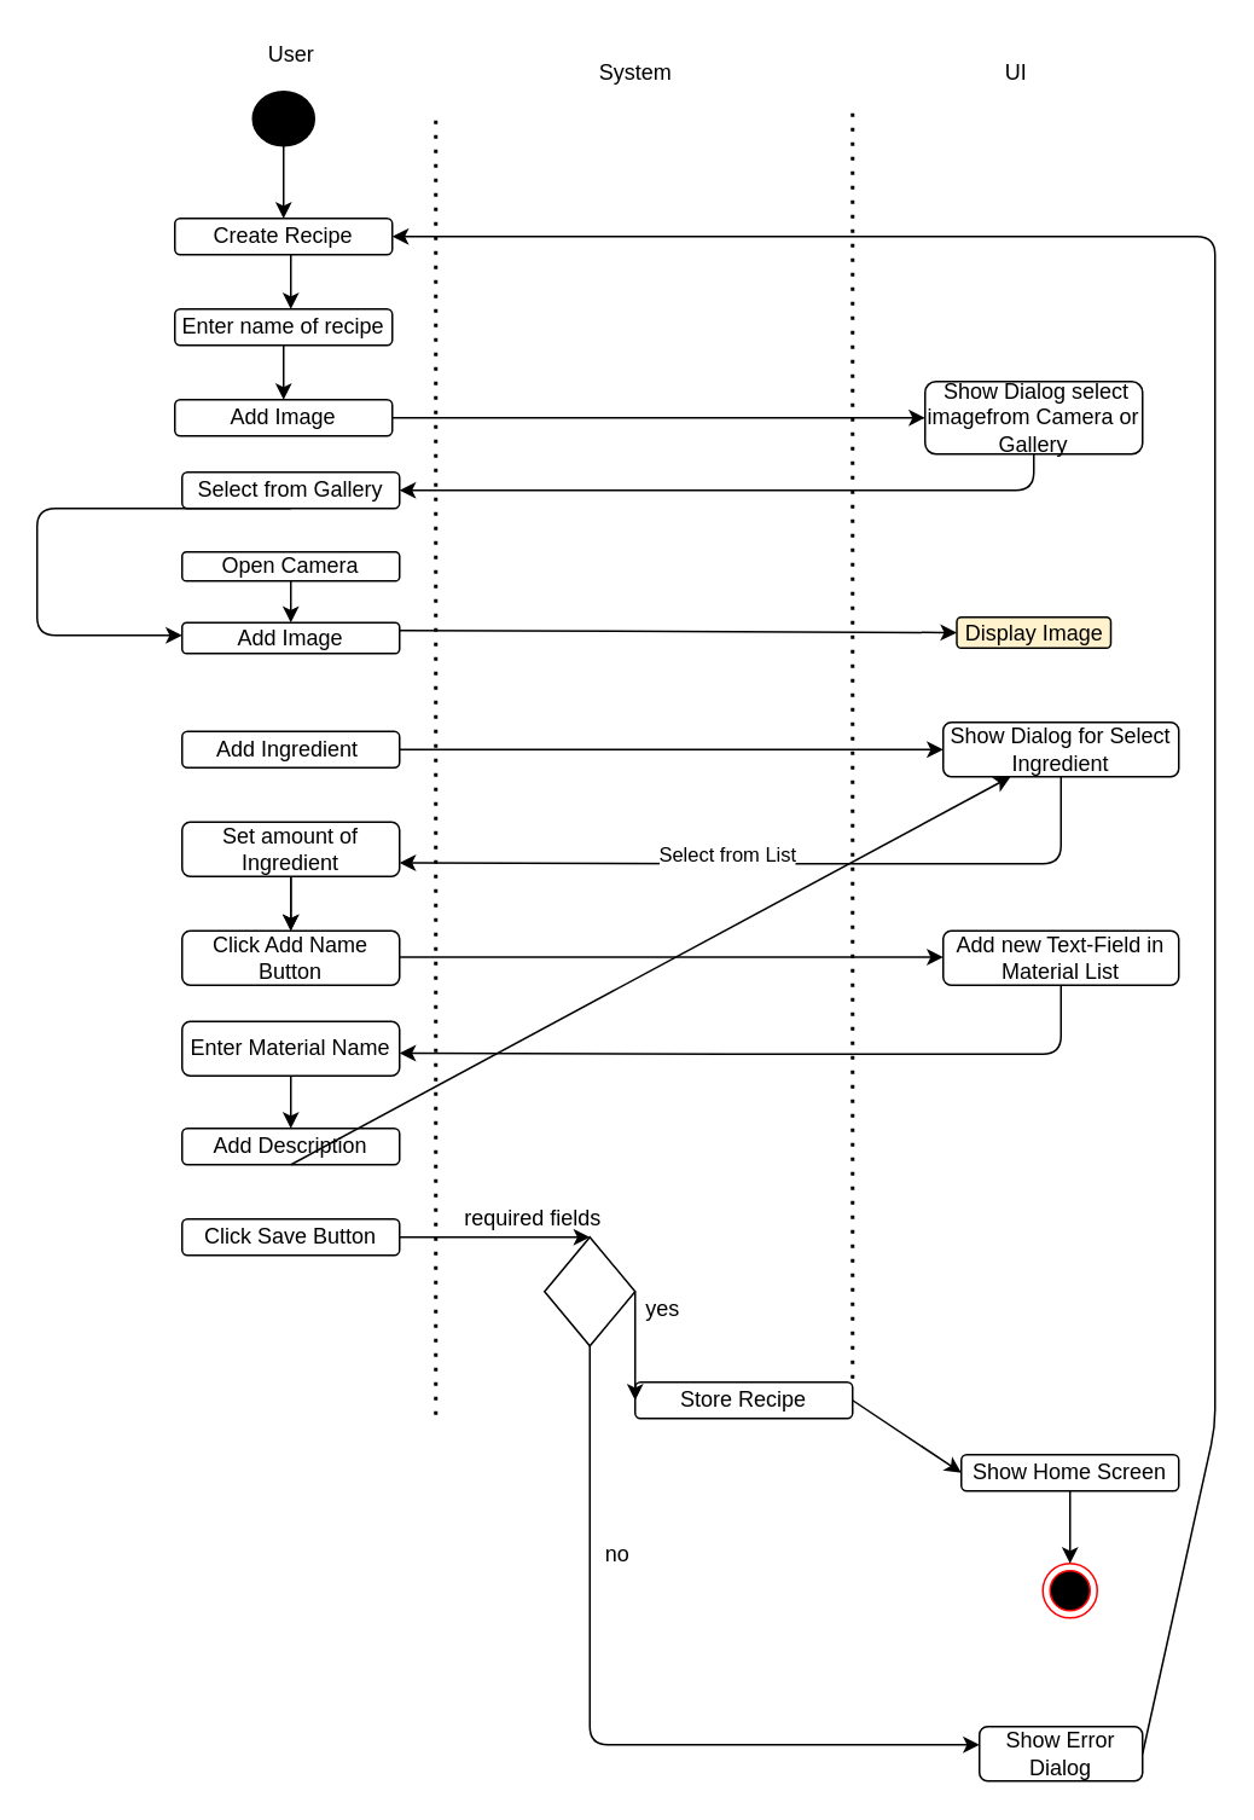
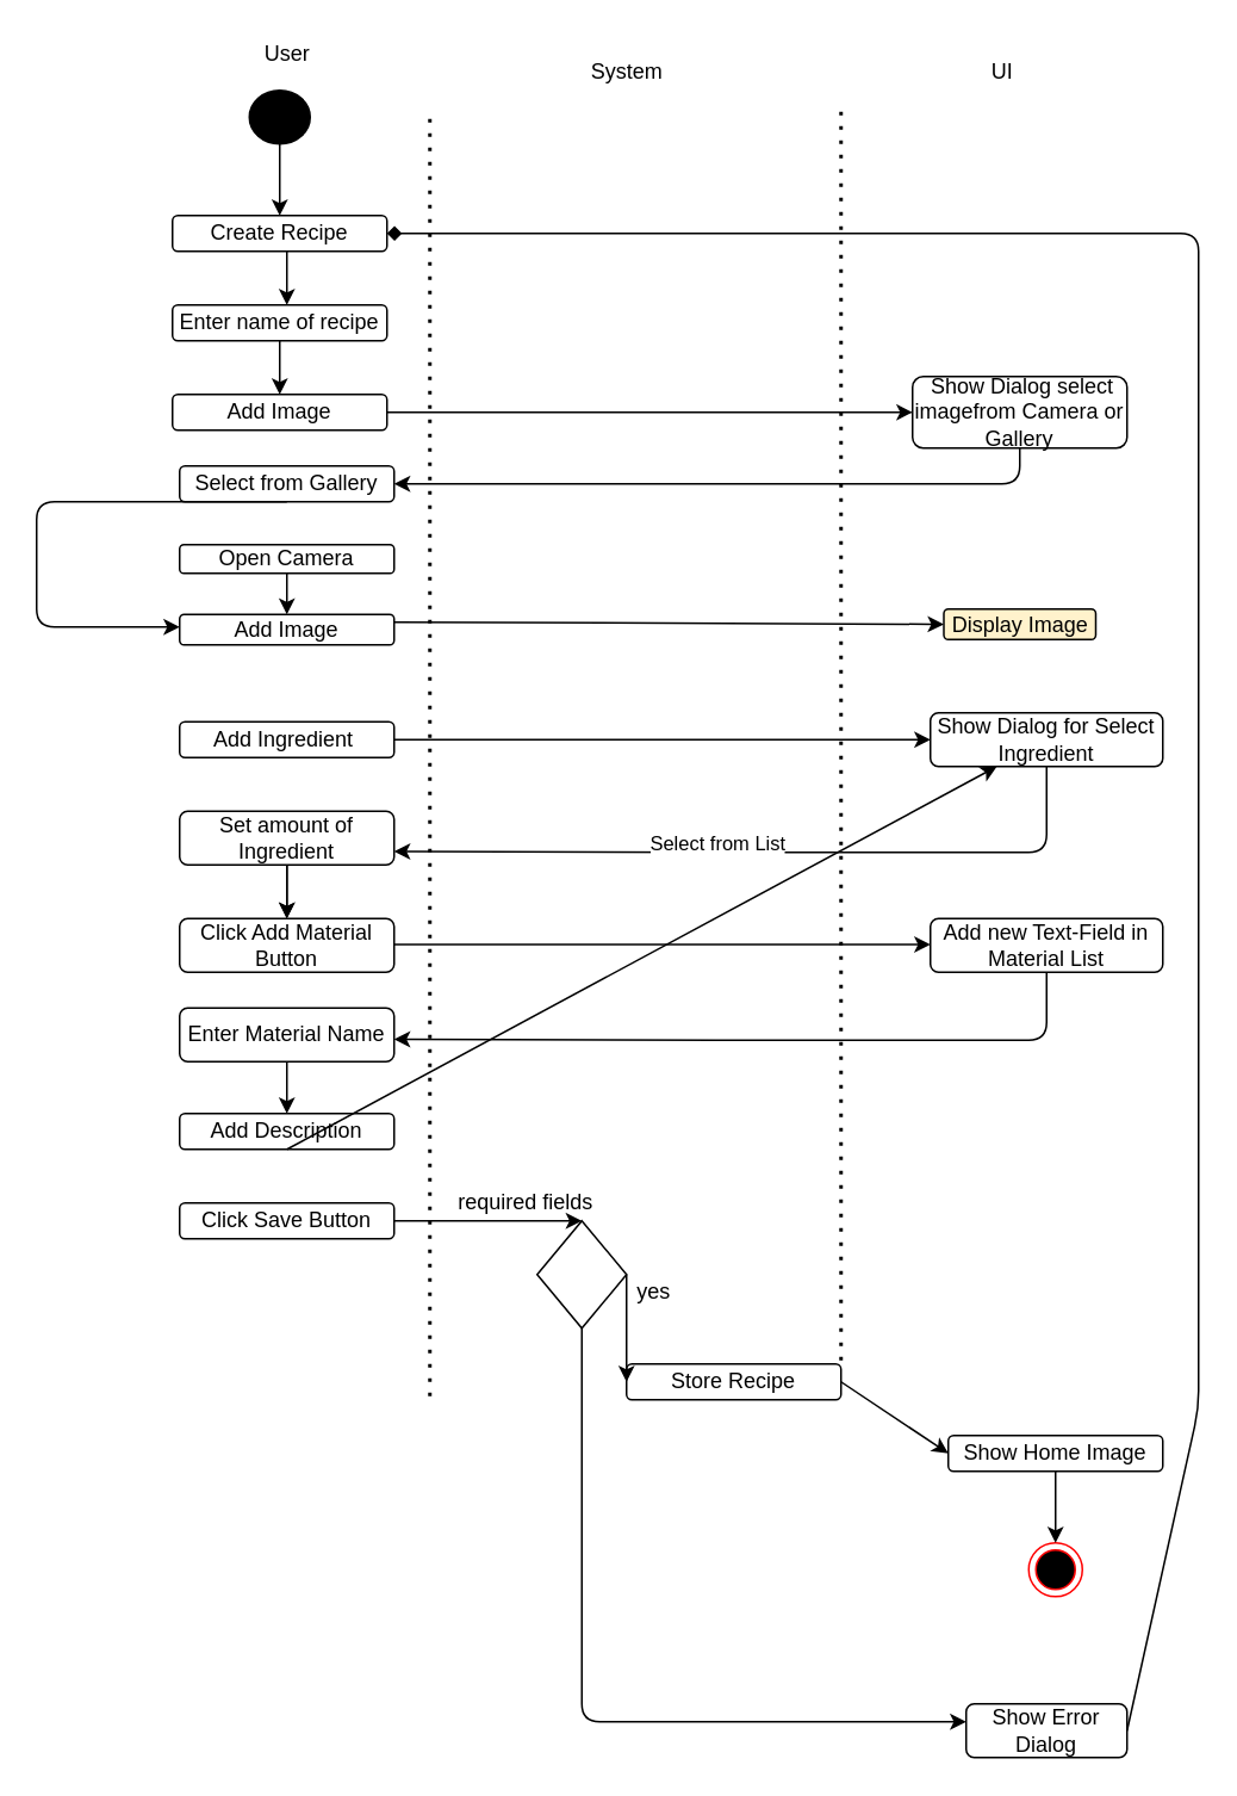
  <mxCell id="0" />
  <mxCell id="1" parent="0" />
  <mxCell id="2" value="" style="endArrow=none;dashed=1;html=1;dashPattern=1 3;strokeWidth=2;" parent="1" edge="1"><mxGeometry width="50" height="50" relative="1" as="geometry"><mxPoint x="240" y="780" as="sourcePoint" /><mxPoint x="240" y="60" as="targetPoint" /></mxGeometry></mxCell>
  <mxCell id="3" value="User" style="text;html=1;align=center;verticalAlign=middle;resizable=0;points=[];autosize=1;" parent="1" vertex="1"><mxGeometry x="140" y="20" width="40" height="20" as="geometry" /></mxCell>
  <mxCell id="4" value="" style="endArrow=classic;html=1;exitX=0.5;exitY=1;exitDx=0;exitDy=0;exitPerimeter=0;" parent="1" source="17" target="5" edge="1"><mxGeometry width="50" height="50" relative="1" as="geometry"><mxPoint x="156" y="90" as="sourcePoint" /><mxPoint x="156" y="120" as="targetPoint" /></mxGeometry></mxCell>
  <mxCell id="5" value="Create Recipe" style="rounded=1;whiteSpace=wrap;html=1;" parent="1" vertex="1"><mxGeometry x="96" y="120" width="120" height="20" as="geometry" /></mxCell>
  <mxCell id="6" value="" style="endArrow=classic;html=1;" parent="1" edge="1"><mxGeometry width="50" height="50" relative="1" as="geometry"><mxPoint x="160" y="140" as="sourcePoint" /><mxPoint x="160" y="170" as="targetPoint" /></mxGeometry></mxCell>
  <mxCell id="7" value="Enter name of recipe" style="rounded=1;whiteSpace=wrap;html=1;" parent="1" vertex="1"><mxGeometry x="96" y="170" width="120" height="20" as="geometry" /></mxCell>
  <mxCell id="8" value="" style="endArrow=classic;html=1;exitX=0.5;exitY=1;exitDx=0;exitDy=0;" parent="1" source="7" edge="1"><mxGeometry width="50" height="50" relative="1" as="geometry"><mxPoint x="170" y="150" as="sourcePoint" /><mxPoint x="156" y="220" as="targetPoint" /></mxGeometry></mxCell>
  <mxCell id="9" value="Add Ingredient&amp;nbsp;" style="rounded=1;whiteSpace=wrap;html=1;" parent="1" vertex="1"><mxGeometry x="100" y="403" width="120" height="20" as="geometry" /></mxCell>
  <mxCell id="10" value="" style="endArrow=classic;html=1;exitX=0.5;exitY=1;exitDx=0;exitDy=0;entryX=1;entryY=0.75;entryDx=0;entryDy=0;" parent="1" source="21" target="13" edge="1"><mxGeometry width="50" height="50" relative="1" as="geometry"><mxPoint x="150" y="523" as="sourcePoint" /><mxPoint x="230" y="473" as="targetPoint" /><Array as="points"><mxPoint x="585" y="476" /><mxPoint x="410" y="476" /></Array></mxGeometry></mxCell>
  <mxCell id="11" value="Select from List" style="edgeLabel;html=1;align=center;verticalAlign=middle;resizable=0;points=[];" parent="10" vertex="1" connectable="0"><mxGeometry x="0.128" y="-5" relative="1" as="geometry"><mxPoint as="offset" /></mxGeometry></mxCell>
  <mxCell id="12" value="" style="edgeStyle=orthogonalEdgeStyle;rounded=0;orthogonalLoop=1;jettySize=auto;html=1;" parent="1" source="13" target="15" edge="1"><mxGeometry relative="1" as="geometry" /></mxCell>
  <mxCell id="13" value="Set amount of Ingredient" style="rounded=1;whiteSpace=wrap;html=1;" parent="1" vertex="1"><mxGeometry x="100" y="453" width="120" height="30" as="geometry" /></mxCell>
  <mxCell id="14" value="" style="endArrow=classic;html=1;exitX=0.5;exitY=1;exitDx=0;exitDy=0;" parent="1" source="13" edge="1"><mxGeometry width="50" height="50" relative="1" as="geometry"><mxPoint x="170" y="433" as="sourcePoint" /><mxPoint x="160" y="513" as="targetPoint" /></mxGeometry></mxCell>
- <mxCell id="15" value="Click Add Name Button" style="rounded=1;whiteSpace=wrap;html=1;" parent="1" vertex="1"><mxGeometry x="100" y="513" width="120" height="30" as="geometry" /></mxCell>
+ <mxCell id="15" value="Click Add Material Button" style="rounded=1;whiteSpace=wrap;html=1;" parent="1" vertex="1"><mxGeometry x="100" y="513" width="120" height="30" as="geometry" /></mxCell>
  <mxCell id="16" value="Store Recipe" style="rounded=1;whiteSpace=wrap;html=1;" parent="1" vertex="1"><mxGeometry x="350" y="762" width="120" height="20" as="geometry" /></mxCell>
  <mxCell id="17" value="" style="verticalLabelPosition=bottom;verticalAlign=top;html=1;shape=mxgraph.flowchart.on-page_reference;fillColor=#000000;" parent="1" vertex="1"><mxGeometry x="139" width="34" height="30" as="geometry" y="50" /></mxCell>
  <mxCell id="18" value="System" style="text;html=1;align=center;verticalAlign=middle;resizable=0;points=[];autosize=1;" parent="1" vertex="1"><mxGeometry x="320" y="30" width="60" height="20" as="geometry" /></mxCell>
  <mxCell id="19" value="" style="endArrow=none;dashed=1;html=1;dashPattern=1 3;strokeWidth=2;" parent="1" edge="1"><mxGeometry width="50" height="50" relative="1" as="geometry"><mxPoint x="470" y="760" as="sourcePoint" /><mxPoint x="470" y="60" as="targetPoint" /></mxGeometry></mxCell>
  <mxCell id="20" value="UI" style="text;html=1;align=center;verticalAlign=middle;resizable=0;points=[];autosize=1;" parent="1" vertex="1"><mxGeometry x="545" y="30" width="30" height="20" as="geometry" /></mxCell>
  <mxCell id="21" value="Show Dialog for Select Ingredient" style="rounded=1;whiteSpace=wrap;html=1;" parent="1" vertex="1"><mxGeometry x="520" y="398" width="130" height="30" as="geometry" /></mxCell>
  <mxCell id="22" value="" style="endArrow=classic;html=1;exitX=1;exitY=0.5;exitDx=0;exitDy=0;" parent="1" source="9" edge="1"><mxGeometry width="50" height="50" relative="1" as="geometry"><mxPoint x="270" y="423" as="sourcePoint" /><mxPoint x="520" y="413" as="targetPoint" /></mxGeometry></mxCell>
  <mxCell id="23" value="Add Description" style="rounded=1;whiteSpace=wrap;html=1;" parent="1" vertex="1"><mxGeometry x="100" y="622" width="120" height="20" as="geometry" /></mxCell>
  <mxCell id="24" value="" style="endArrow=classic;html=1;exitX=1;exitY=0.5;exitDx=0;exitDy=0;entryX=0;entryY=0.5;entryDx=0;entryDy=0;" parent="1" source="16" target="25" edge="1"><mxGeometry width="50" height="50" relative="1" as="geometry"><mxPoint x="170" y="592" as="sourcePoint" /><mxPoint x="530" y="632" as="targetPoint" /></mxGeometry></mxCell>
- <mxCell id="25" value="Show Home Screen" style="rounded=1;whiteSpace=wrap;html=1;" parent="1" vertex="1"><mxGeometry x="530" y="802" width="120" height="20" as="geometry" /></mxCell>
+ <mxCell id="25" value="Show Home Image" style="rounded=1;whiteSpace=wrap;html=1;" parent="1" vertex="1"><mxGeometry x="530" y="802" width="120" height="20" as="geometry" /></mxCell>
  <mxCell id="26" value="" style="ellipse;html=1;shape=endState;fillColor=#000000;strokeColor=#ff0000;" parent="1" vertex="1"><mxGeometry x="575" y="862" width="30" height="30" as="geometry" /></mxCell>
  <mxCell id="27" value="" style="endArrow=classic;html=1;exitX=0.5;exitY=1;exitDx=0;exitDy=0;entryX=0.5;entryY=0;entryDx=0;entryDy=0;" parent="1" source="25" target="26" edge="1"><mxGeometry width="50" height="50" relative="1" as="geometry"><mxPoint x="230" y="552" as="sourcePoint" /><mxPoint x="280" y="502" as="targetPoint" /></mxGeometry></mxCell>
  <mxCell id="28" value="" style="rhombus;whiteSpace=wrap;html=1;fillColor=#FFFFFF;" parent="1" vertex="1"><mxGeometry x="300" y="682" width="50" height="60" as="geometry" /></mxCell>
  <mxCell id="29" value="Click Save Button" style="rounded=1;whiteSpace=wrap;html=1;" parent="1" vertex="1"><mxGeometry x="100" y="672" width="120" height="20" as="geometry" /></mxCell>
  <mxCell id="30" value="" style="endArrow=classic;html=1;exitX=0.5;exitY=1;exitDx=0;exitDy=0;" parent="1" source="23" target="21" edge="1"><mxGeometry width="50" height="50" relative="1" as="geometry"><mxPoint x="230" y="682" as="sourcePoint" /><mxPoint x="280" y="632" as="targetPoint" /></mxGeometry></mxCell>
  <mxCell id="31" value="" style="endArrow=classic;html=1;exitX=1;exitY=0.5;exitDx=0;exitDy=0;entryX=0.5;entryY=0;entryDx=0;entryDy=0;" parent="1" source="29" target="28" edge="1"><mxGeometry width="50" height="50" relative="1" as="geometry"><mxPoint x="230" y="682" as="sourcePoint" /><mxPoint x="280" y="632" as="targetPoint" /></mxGeometry></mxCell>
  <mxCell id="32" value="" style="endArrow=classic;html=1;exitX=1;exitY=0.5;exitDx=0;exitDy=0;entryX=0;entryY=0.5;entryDx=0;entryDy=0;" parent="1" source="28" target="16" edge="1"><mxGeometry width="50" height="50" relative="1" as="geometry"><mxPoint x="390" y="762" as="sourcePoint" /><mxPoint x="380" y="712" as="targetPoint" /><Array as="points"><mxPoint x="350" y="712" /></Array></mxGeometry></mxCell>
  <mxCell id="33" value="required fields&amp;nbsp;" style="text;html=1;align=center;verticalAlign=middle;resizable=0;points=[];autosize=1;" parent="1" vertex="1"><mxGeometry x="250" y="662" width="90" height="20" as="geometry" /></mxCell>
  <mxCell id="34" value="yes" style="text;html=1;align=center;verticalAlign=middle;resizable=0;points=[];autosize=1;" parent="1" vertex="1"><mxGeometry x="350" y="712" width="30" height="20" as="geometry" /></mxCell>
  <mxCell id="35" value="" style="endArrow=classic;html=1;exitX=0.5;exitY=1;exitDx=0;exitDy=0;" parent="1" source="28" edge="1"><mxGeometry width="50" height="50" relative="1" as="geometry"><mxPoint x="340" y="952" as="sourcePoint" /><mxPoint x="540" y="962" as="targetPoint" /><Array as="points"><mxPoint x="325" y="962" /></Array></mxGeometry></mxCell>
  <mxCell id="36" value="Show Error Dialog" style="rounded=1;whiteSpace=wrap;html=1;fillColor=#FFFFFF;" parent="1" vertex="1"><mxGeometry x="540" y="952" width="90" height="30" as="geometry" /></mxCell>
- <mxCell id="37" value="no" style="text;html=1;align=center;verticalAlign=middle;resizable=0;points=[];autosize=1;" parent="1" vertex="1"><mxGeometry x="325" y="847" width="30" height="20" as="geometry" /></mxCell>
  <mxCell id="38" value="" style="endArrow=classic;html=1;exitX=1;exitY=0.5;exitDx=0;exitDy=0;" parent="1" edge="1"><mxGeometry width="50" height="50" relative="1" as="geometry"><mxPoint x="220" y="527.5" as="sourcePoint" /><mxPoint x="520" y="527.5" as="targetPoint" /></mxGeometry></mxCell>
  <mxCell id="39" value="Add new Text-Field in Material List" style="rounded=1;whiteSpace=wrap;html=1;" parent="1" vertex="1"><mxGeometry x="520" y="513" width="130" height="30" as="geometry" /></mxCell>
  <mxCell id="40" value="Enter Material Name" style="rounded=1;whiteSpace=wrap;html=1;" parent="1" vertex="1"><mxGeometry x="100" y="563" width="120" height="30" as="geometry" /></mxCell>
  <mxCell id="41" value="" style="endArrow=classic;html=1;exitX=0.5;exitY=1;exitDx=0;exitDy=0;entryX=0.5;entryY=0;entryDx=0;entryDy=0;" parent="1" source="40" target="23" edge="1"><mxGeometry width="50" height="50" relative="1" as="geometry"><mxPoint x="170" y="493" as="sourcePoint" /><mxPoint x="170" y="523" as="targetPoint" /></mxGeometry></mxCell>
  <mxCell id="42" value="" style="endArrow=classic;html=1;entryX=1;entryY=0.75;entryDx=0;entryDy=0;exitX=0.5;exitY=1;exitDx=0;exitDy=0;" parent="1" source="39" edge="1"><mxGeometry width="50" height="50" relative="1" as="geometry"><mxPoint x="585" y="553" as="sourcePoint" /><mxPoint x="220" y="580.5" as="targetPoint" /><Array as="points"><mxPoint x="585" y="581" /><mxPoint x="410" y="581" /></Array></mxGeometry></mxCell>
- <mxCell id="43" value="" style="endArrow=classic;html=1;exitX=1;exitY=0.5;exitDx=0;exitDy=0;entryX=1;entryY=0.5;entryDx=0;entryDy=0;" parent="1" source="36" target="5" edge="1"><mxGeometry width="50" height="50" relative="1" as="geometry"><mxPoint x="640" y="820" as="sourcePoint" /><mxPoint x="670" y="110" as="targetPoint" /><Array as="points"><mxPoint x="670" y="787" /><mxPoint x="670" y="130" /></Array></mxGeometry></mxCell>
+ <mxCell id="43" value="" style="endArrow=diamond;html=1;exitX=1;exitY=0.5;exitDx=0;exitDy=0;entryX=1;entryY=0.5;entryDx=0;entryDy=0;" parent="1" source="36" target="5" edge="1"><mxGeometry width="50" height="50" relative="1" as="geometry"><mxPoint x="640" y="820" as="sourcePoint" /><mxPoint x="670" y="110" as="targetPoint" /><Array as="points"><mxPoint x="670" y="787" /><mxPoint x="670" y="130" /></Array></mxGeometry></mxCell>
  <mxCell id="44" value="Add Image" style="rounded=1;whiteSpace=wrap;html=1;" vertex="1" parent="1"><mxGeometry x="96" y="220" width="120" height="20" as="geometry" /></mxCell>
  <mxCell id="45" value="" style="endArrow=classic;html=1;exitX=1;exitY=0.5;exitDx=0;exitDy=0;" edge="1" parent="1" source="44"><mxGeometry width="50" height="50" relative="1" as="geometry"><mxPoint x="260" y="300" as="sourcePoint" /><mxPoint x="510" y="230" as="targetPoint" /></mxGeometry></mxCell>
  <mxCell id="46" value="&amp;nbsp;Show Dialog select imagefrom Camera or Gallery" style="rounded=1;whiteSpace=wrap;html=1;" vertex="1" parent="1"><mxGeometry x="510" y="210" width="120" height="40" as="geometry" /></mxCell>
  <mxCell id="47" value="Select from Gallery" style="rounded=1;whiteSpace=wrap;html=1;" vertex="1" parent="1"><mxGeometry x="100" y="260" width="120" height="20" as="geometry" /></mxCell>
  <mxCell id="48" value="" style="endArrow=classic;html=1;exitX=0.5;exitY=1;exitDx=0;exitDy=0;entryX=1;entryY=0.5;entryDx=0;entryDy=0;" edge="1" parent="1" source="46" target="47"><mxGeometry width="50" height="50" relative="1" as="geometry"><mxPoint x="570" y="320" as="sourcePoint" /><mxPoint x="620" y="270" as="targetPoint" /><Array as="points"><mxPoint x="570" y="270" /></Array></mxGeometry></mxCell>
  <mxCell id="49" value="Open Camera" style="rounded=1;whiteSpace=wrap;html=1;" vertex="1" parent="1"><mxGeometry x="100" y="304" width="120" height="16" as="geometry" /></mxCell>
  <mxCell id="50" value="" style="endArrow=classic;html=1;exitX=0.5;exitY=1;exitDx=0;exitDy=0;" edge="1" parent="1" source="47"><mxGeometry width="50" height="50" relative="1" as="geometry"><mxPoint x="150" y="330" as="sourcePoint" /><mxPoint x="100" y="350" as="targetPoint" /><Array as="points"><mxPoint x="20" y="280" /><mxPoint x="20" y="350" /></Array></mxGeometry></mxCell>
  <mxCell id="51" value="" style="endArrow=classic;html=1;exitX=0.5;exitY=1;exitDx=0;exitDy=0;entryX=0.5;entryY=0;entryDx=0;entryDy=0;" edge="1" parent="1" source="49" target="53"><mxGeometry width="50" height="50" relative="1" as="geometry"><mxPoint x="250" y="390" as="sourcePoint" /><mxPoint x="300" y="340" as="targetPoint" /></mxGeometry></mxCell>
  <mxCell id="52" value="Display Image" style="rounded=1;whiteSpace=wrap;html=1;fillColor=#fff2cc;" vertex="1" parent="1"><mxGeometry x="527.5" y="340" width="85" height="17" as="geometry" /></mxCell>
  <mxCell id="53" value="Add Image" style="rounded=1;whiteSpace=wrap;html=1;" vertex="1" parent="1"><mxGeometry x="100" y="343" width="120" height="17" as="geometry" /></mxCell>
  <mxCell id="54" value="" style="endArrow=classic;html=1;exitX=1;exitY=0.25;exitDx=0;exitDy=0;entryX=0;entryY=0.5;entryDx=0;entryDy=0;" edge="1" parent="1" source="53" target="52"><mxGeometry width="50" height="50" relative="1" as="geometry"><mxPoint x="260" y="320" as="sourcePoint" /><mxPoint x="310" y="270" as="targetPoint" /></mxGeometry></mxCell>
